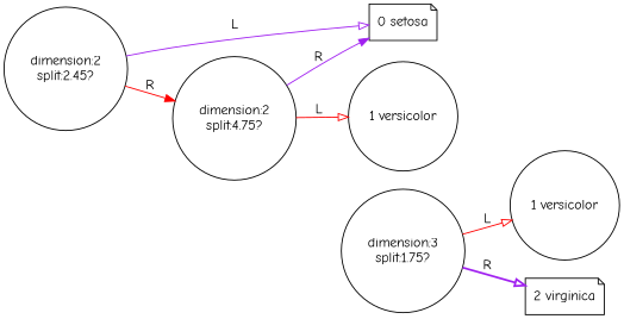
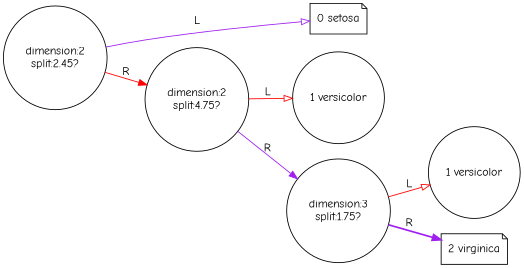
  digraph {
    fontname="Comic Neue"
    rankdir=LR
    node [fontname="Comic Neue" shape=circle]
    edge [arrowhead=onormal color=purple fontname="Comic Neue" style=solid]
    n1 [label="dimension:2\nsplit:2.45?"]
    n2 [label="0 setosa" shape=note]
    n3 [label="dimension:2\nsplit:4.75?"]
    n4 [label="1 versicolor"]
    n5 [label="dimension:3\nsplit:1.75?"]
    n6 [label="1 versicolor"]
    n7 [label="2 virginica" shape=note]
    n1 -> n2 [label=L]
    n1 -> n3 [arrowhead=normal color=red label=R]
    n3 -> n4 [color=red label=L]
-   n3 -> n2 [arrowhead=normal label=R]
+   n3 -> n5 [arrowhead=normal label=R]
    n5 -> n6 [color=red label=L]
-   n5 -> n7 [label=R style=bold]
+   n5 -> n7 [arrowhead=normal label=R style=bold]
  }
